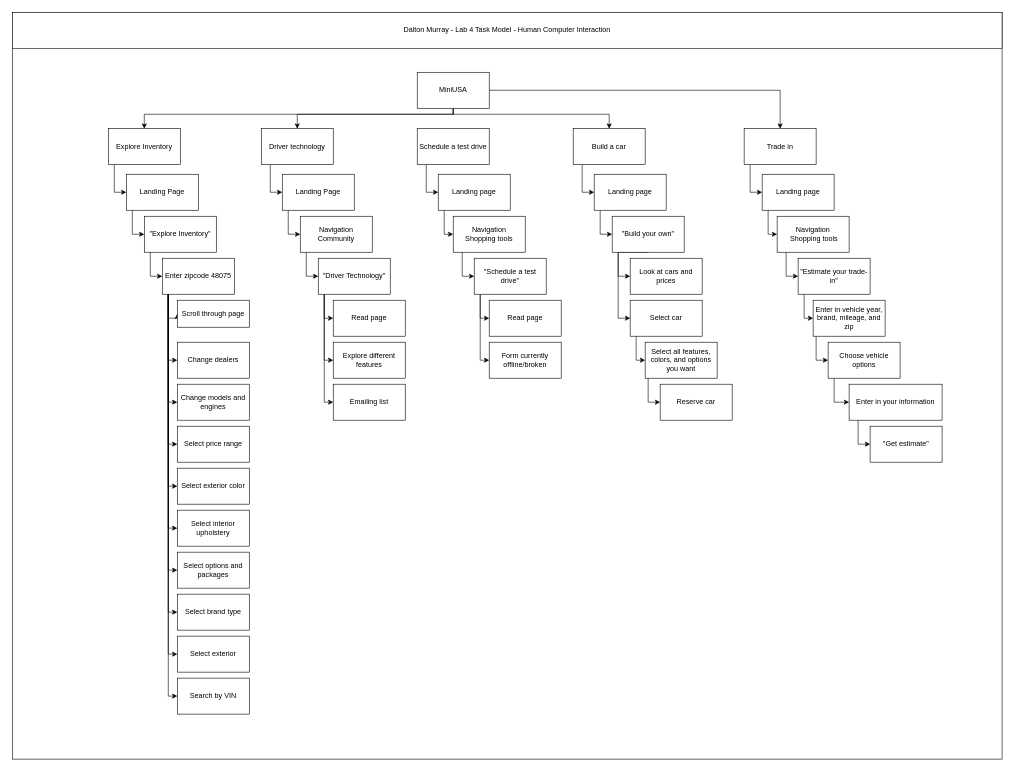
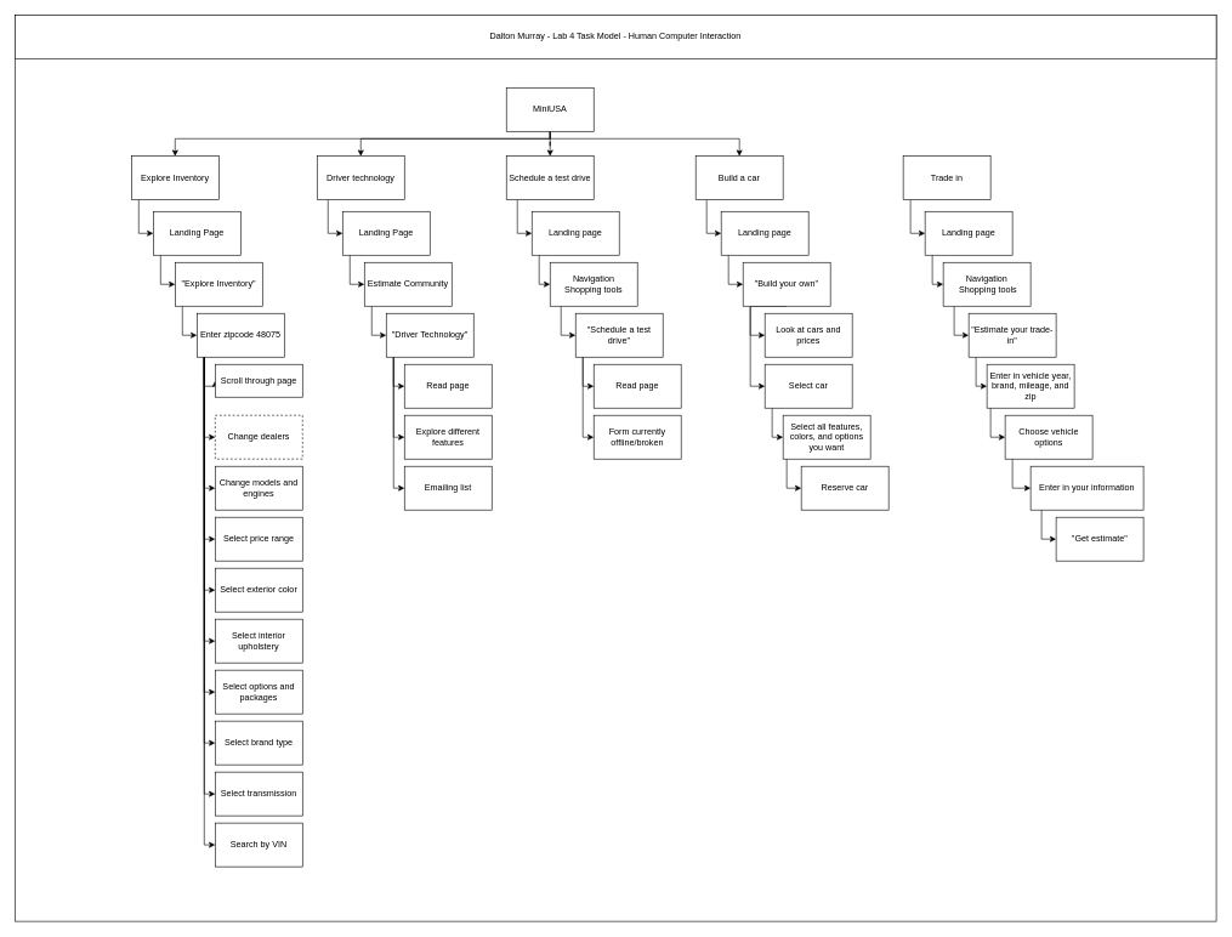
  <mxCell id="0" />
  <mxCell id="1" parent="0" />
  <mxCell id="2" value="" style="rounded=0;whiteSpace=wrap;html=1;" vertex="1" parent="1"><mxGeometry x="20" y="20" width="1650" height="1245" as="geometry" /></mxCell>
  <mxCell id="3" style="edgeStyle=orthogonalEdgeStyle;rounded=0;orthogonalLoop=1;jettySize=auto;html=1;entryX=0.5;entryY=0;entryDx=0;entryDy=0;" parent="1" source="7" target="9" edge="1"><mxGeometry relative="1" as="geometry"><Array as="points"><mxPoint x="755" y="190" /><mxPoint x="240" y="190" /></Array></mxGeometry></mxCell>
  <mxCell id="4" style="edgeStyle=orthogonalEdgeStyle;rounded=0;orthogonalLoop=1;jettySize=auto;html=1;entryX=0.5;entryY=0;entryDx=0;entryDy=0;" parent="1" source="7" target="36" edge="1"><mxGeometry relative="1" as="geometry"><Array as="points"><mxPoint x="755" y="190" /><mxPoint x="495" y="190" /></Array></mxGeometry></mxCell>
- <mxCell id="5" style="edgeStyle=orthogonalEdgeStyle;rounded=0;orthogonalLoop=1;jettySize=auto;html=1;" parent="1" source="7" target="73" edge="1"><mxGeometry relative="1" as="geometry" /></mxCell>
+ <mxCell id="5" style="edgeStyle=orthogonalEdgeStyle;rounded=0;orthogonalLoop=1;jettySize=auto;html=1;" parent="1" source="7" target="49" edge="1"><mxGeometry relative="1" as="geometry" /></mxCell>
  <mxCell id="6" style="edgeStyle=orthogonalEdgeStyle;rounded=0;orthogonalLoop=1;jettySize=auto;html=1;entryX=0.5;entryY=0;entryDx=0;entryDy=0;" edge="1" parent="1" source="7" target="60"><mxGeometry relative="1" as="geometry"><Array as="points"><mxPoint x="755" y="190" /><mxPoint x="1015" y="190" /></Array></mxGeometry></mxCell>
  <mxCell id="7" value="MiniUSA" style="rounded=0;whiteSpace=wrap;html=1;" parent="1" vertex="1"><mxGeometry x="695" y="120" width="120" height="60" as="geometry" /></mxCell>
  <mxCell id="8" style="edgeStyle=orthogonalEdgeStyle;rounded=0;orthogonalLoop=1;jettySize=auto;html=1;entryX=0;entryY=0.5;entryDx=0;entryDy=0;" parent="1" source="9" target="11" edge="1"><mxGeometry relative="1" as="geometry"><Array as="points"><mxPoint x="190" y="320" /></Array></mxGeometry></mxCell>
  <mxCell id="9" value="Explore Inventory" style="rounded=0;whiteSpace=wrap;html=1;" parent="1" vertex="1"><mxGeometry x="180" y="214" width="120" height="60" as="geometry" /></mxCell>
  <mxCell id="10" style="edgeStyle=orthogonalEdgeStyle;rounded=0;orthogonalLoop=1;jettySize=auto;html=1;entryX=0;entryY=0.5;entryDx=0;entryDy=0;" parent="1" source="11" target="13" edge="1"><mxGeometry relative="1" as="geometry"><Array as="points"><mxPoint x="220" y="390" /></Array></mxGeometry></mxCell>
  <mxCell id="11" value="Landing Page" style="rounded=0;whiteSpace=wrap;html=1;" parent="1" vertex="1"><mxGeometry x="210" y="290" width="120" height="60" as="geometry" /></mxCell>
  <mxCell id="12" style="edgeStyle=orthogonalEdgeStyle;rounded=0;orthogonalLoop=1;jettySize=auto;html=1;entryX=0;entryY=0.5;entryDx=0;entryDy=0;" parent="1" source="13" target="24" edge="1"><mxGeometry relative="1" as="geometry"><Array as="points"><mxPoint x="250" y="460" /></Array></mxGeometry></mxCell>
  <mxCell id="13" value="&quot;Explore Inventory&quot;" style="rounded=0;whiteSpace=wrap;html=1;" parent="1" vertex="1"><mxGeometry x="240" y="360" width="120" height="60" as="geometry" /></mxCell>
  <mxCell id="14" style="edgeStyle=orthogonalEdgeStyle;rounded=0;orthogonalLoop=1;jettySize=auto;html=1;entryX=0;entryY=0.5;entryDx=0;entryDy=0;" parent="1" source="24" target="25" edge="1"><mxGeometry relative="1" as="geometry"><Array as="points"><mxPoint x="280" y="530" /></Array></mxGeometry></mxCell>
  <mxCell id="15" style="edgeStyle=orthogonalEdgeStyle;rounded=0;orthogonalLoop=1;jettySize=auto;html=1;entryX=0;entryY=0.5;entryDx=0;entryDy=0;" parent="1" source="24" target="26" edge="1"><mxGeometry relative="1" as="geometry"><Array as="points"><mxPoint x="280" y="600" /></Array></mxGeometry></mxCell>
  <mxCell id="16" style="edgeStyle=orthogonalEdgeStyle;rounded=0;orthogonalLoop=1;jettySize=auto;html=1;entryX=0;entryY=0.5;entryDx=0;entryDy=0;" parent="1" source="24" target="27" edge="1"><mxGeometry relative="1" as="geometry"><Array as="points"><mxPoint x="280" y="670" /></Array></mxGeometry></mxCell>
  <mxCell id="17" style="edgeStyle=orthogonalEdgeStyle;rounded=0;orthogonalLoop=1;jettySize=auto;html=1;entryX=0;entryY=0.5;entryDx=0;entryDy=0;" parent="1" source="24" target="28" edge="1"><mxGeometry relative="1" as="geometry"><Array as="points"><mxPoint x="280" y="740" /></Array></mxGeometry></mxCell>
  <mxCell id="18" style="edgeStyle=orthogonalEdgeStyle;rounded=0;orthogonalLoop=1;jettySize=auto;html=1;entryX=0;entryY=0.5;entryDx=0;entryDy=0;" parent="1" source="24" target="29" edge="1"><mxGeometry relative="1" as="geometry"><Array as="points"><mxPoint x="280" y="810" /></Array></mxGeometry></mxCell>
  <mxCell id="19" style="edgeStyle=orthogonalEdgeStyle;rounded=0;orthogonalLoop=1;jettySize=auto;html=1;entryX=0;entryY=0.5;entryDx=0;entryDy=0;" parent="1" source="24" target="30" edge="1"><mxGeometry relative="1" as="geometry"><Array as="points"><mxPoint x="280" y="880" /></Array></mxGeometry></mxCell>
  <mxCell id="20" style="edgeStyle=orthogonalEdgeStyle;rounded=0;orthogonalLoop=1;jettySize=auto;html=1;entryX=0;entryY=0.5;entryDx=0;entryDy=0;" parent="1" source="24" target="31" edge="1"><mxGeometry relative="1" as="geometry"><Array as="points"><mxPoint x="280" y="950" /></Array></mxGeometry></mxCell>
  <mxCell id="21" style="edgeStyle=orthogonalEdgeStyle;rounded=0;orthogonalLoop=1;jettySize=auto;html=1;entryX=0;entryY=0.5;entryDx=0;entryDy=0;" parent="1" source="24" target="32" edge="1"><mxGeometry relative="1" as="geometry"><Array as="points"><mxPoint x="280" y="1020" /></Array></mxGeometry></mxCell>
  <mxCell id="22" style="edgeStyle=orthogonalEdgeStyle;rounded=0;orthogonalLoop=1;jettySize=auto;html=1;entryX=0;entryY=0.5;entryDx=0;entryDy=0;" parent="1" source="24" target="33" edge="1"><mxGeometry relative="1" as="geometry"><Array as="points"><mxPoint x="280" y="1090" /></Array></mxGeometry></mxCell>
  <mxCell id="23" style="edgeStyle=orthogonalEdgeStyle;rounded=0;orthogonalLoop=1;jettySize=auto;html=1;entryX=0;entryY=0.5;entryDx=0;entryDy=0;" parent="1" source="24" target="34" edge="1"><mxGeometry relative="1" as="geometry"><Array as="points"><mxPoint x="280" y="1160" /></Array></mxGeometry></mxCell>
  <mxCell id="24" value="Enter zipcode 48075" style="rounded=0;whiteSpace=wrap;html=1;" parent="1" vertex="1"><mxGeometry x="270" y="430" width="120" height="60" as="geometry" /></mxCell>
  <mxCell id="25" value="Scroll through page" style="rounded=0;whiteSpace=wrap;html=1;" parent="1" vertex="1"><mxGeometry x="295" y="500" width="120" height="45" as="geometry" /></mxCell>
- <mxCell id="26" value="Change dealers" style="rounded=0;whiteSpace=wrap;html=1;" parent="1" vertex="1"><mxGeometry x="295" y="570" width="120" height="60" as="geometry" /></mxCell>
+ <mxCell id="26" value="Change dealers" style="rounded=0;whiteSpace=wrap;html=1;dashed=1;" parent="1" vertex="1"><mxGeometry x="295" y="570" width="120" height="60" as="geometry" /></mxCell>
  <mxCell id="27" value="Change models and engines" style="rounded=0;whiteSpace=wrap;html=1;" parent="1" vertex="1"><mxGeometry x="295" y="640" width="120" height="60" as="geometry" /></mxCell>
  <mxCell id="28" value="Select price range" style="rounded=0;whiteSpace=wrap;html=1;" parent="1" vertex="1"><mxGeometry x="295" y="710" width="120" height="60" as="geometry" /></mxCell>
  <mxCell id="29" value="Select exterior color" style="rounded=0;whiteSpace=wrap;html=1;" parent="1" vertex="1"><mxGeometry x="295" y="780" width="120" height="60" as="geometry" /></mxCell>
  <mxCell id="30" value="Select interior upholstery" style="rounded=0;whiteSpace=wrap;html=1;" parent="1" vertex="1"><mxGeometry x="295" y="850" width="120" height="60" as="geometry" /></mxCell>
  <mxCell id="31" value="Select options and packages" style="rounded=0;whiteSpace=wrap;html=1;" parent="1" vertex="1"><mxGeometry x="295" y="920" width="120" height="60" as="geometry" /></mxCell>
  <mxCell id="32" value="Select brand type" style="rounded=0;whiteSpace=wrap;html=1;" parent="1" vertex="1"><mxGeometry x="295" y="990" width="120" height="60" as="geometry" /></mxCell>
- <mxCell id="33" value="Select exterior" style="rounded=0;whiteSpace=wrap;html=1;" parent="1" vertex="1"><mxGeometry x="295" y="1060" width="120" height="60" as="geometry" /></mxCell>
+ <mxCell id="33" value="Select transmission" style="rounded=0;whiteSpace=wrap;html=1;" parent="1" vertex="1"><mxGeometry x="295" y="1060" width="120" height="60" as="geometry" /></mxCell>
  <mxCell id="34" value="Search by VIN" style="rounded=0;whiteSpace=wrap;html=1;" parent="1" vertex="1"><mxGeometry x="295" y="1130" width="120" height="60" as="geometry" /></mxCell>
  <mxCell id="35" style="edgeStyle=orthogonalEdgeStyle;rounded=0;orthogonalLoop=1;jettySize=auto;html=1;entryX=0;entryY=0.5;entryDx=0;entryDy=0;" parent="1" source="36" target="38" edge="1"><mxGeometry relative="1" as="geometry"><Array as="points"><mxPoint x="450" y="320" /></Array></mxGeometry></mxCell>
  <mxCell id="36" value="Driver technology" style="rounded=0;whiteSpace=wrap;html=1;" parent="1" vertex="1"><mxGeometry x="435" y="214" width="120" height="60" as="geometry" /></mxCell>
  <mxCell id="37" style="edgeStyle=orthogonalEdgeStyle;rounded=0;orthogonalLoop=1;jettySize=auto;html=1;entryX=0;entryY=0.5;entryDx=0;entryDy=0;" parent="1" source="38" target="40" edge="1"><mxGeometry relative="1" as="geometry"><Array as="points"><mxPoint x="480" y="390" /></Array></mxGeometry></mxCell>
  <mxCell id="38" value="Landing Page" style="rounded=0;whiteSpace=wrap;html=1;" parent="1" vertex="1"><mxGeometry x="470" y="290" width="120" height="60" as="geometry" /></mxCell>
  <mxCell id="39" style="edgeStyle=orthogonalEdgeStyle;rounded=0;orthogonalLoop=1;jettySize=auto;html=1;entryX=0;entryY=0.5;entryDx=0;entryDy=0;" parent="1" source="40" target="44" edge="1"><mxGeometry relative="1" as="geometry"><Array as="points"><mxPoint x="510" y="460" /></Array></mxGeometry></mxCell>
- <mxCell id="40" value="Navigation Community" style="rounded=0;whiteSpace=wrap;html=1;" parent="1" vertex="1"><mxGeometry x="500" y="360" width="120" height="60" as="geometry" /></mxCell>
+ <mxCell id="40" value="Estimate Community" style="rounded=0;whiteSpace=wrap;html=1;" parent="1" vertex="1"><mxGeometry x="500" y="360" width="120" height="60" as="geometry" /></mxCell>
  <mxCell id="41" style="edgeStyle=orthogonalEdgeStyle;rounded=0;orthogonalLoop=1;jettySize=auto;html=1;entryX=0;entryY=0.5;entryDx=0;entryDy=0;" parent="1" source="44" target="45" edge="1"><mxGeometry relative="1" as="geometry"><Array as="points"><mxPoint x="540" y="530" /></Array></mxGeometry></mxCell>
  <mxCell id="42" style="edgeStyle=orthogonalEdgeStyle;rounded=0;orthogonalLoop=1;jettySize=auto;html=1;entryX=0;entryY=0.5;entryDx=0;entryDy=0;" parent="1" source="44" target="46" edge="1"><mxGeometry relative="1" as="geometry"><Array as="points"><mxPoint x="540" y="600" /></Array></mxGeometry></mxCell>
  <mxCell id="43" style="edgeStyle=orthogonalEdgeStyle;rounded=0;orthogonalLoop=1;jettySize=auto;html=1;entryX=0;entryY=0.5;entryDx=0;entryDy=0;" parent="1" source="44" target="47" edge="1"><mxGeometry relative="1" as="geometry"><Array as="points"><mxPoint x="540" y="670" /></Array></mxGeometry></mxCell>
  <mxCell id="44" value="&quot;Driver Technology&quot;" style="rounded=0;whiteSpace=wrap;html=1;" parent="1" vertex="1"><mxGeometry x="530" y="430" width="120" height="60" as="geometry" /></mxCell>
  <mxCell id="45" value="Read page" style="rounded=0;whiteSpace=wrap;html=1;" parent="1" vertex="1"><mxGeometry x="555" y="500" width="120" height="60" as="geometry" /></mxCell>
  <mxCell id="46" value="Explore different features" style="rounded=0;whiteSpace=wrap;html=1;" parent="1" vertex="1"><mxGeometry x="555" y="570" width="120" height="60" as="geometry" /></mxCell>
  <mxCell id="47" value="Emailing list" style="rounded=0;whiteSpace=wrap;html=1;" parent="1" vertex="1"><mxGeometry x="555" y="640" width="120" height="60" as="geometry" /></mxCell>
  <mxCell id="48" style="edgeStyle=orthogonalEdgeStyle;rounded=0;orthogonalLoop=1;jettySize=auto;html=1;entryX=0;entryY=0.5;entryDx=0;entryDy=0;" parent="1" source="49" target="51" edge="1"><mxGeometry relative="1" as="geometry"><Array as="points"><mxPoint x="710" y="320" /></Array></mxGeometry></mxCell>
  <mxCell id="49" value="Schedule a test drive" style="rounded=0;whiteSpace=wrap;html=1;" parent="1" vertex="1"><mxGeometry x="695" y="214" width="120" height="60" as="geometry" /></mxCell>
  <mxCell id="50" style="edgeStyle=orthogonalEdgeStyle;rounded=0;orthogonalLoop=1;jettySize=auto;html=1;entryX=0;entryY=0.5;entryDx=0;entryDy=0;" parent="1" source="51" target="53" edge="1"><mxGeometry relative="1" as="geometry"><Array as="points"><mxPoint x="740" y="390" /></Array></mxGeometry></mxCell>
  <mxCell id="51" value="Landing page" style="rounded=0;whiteSpace=wrap;html=1;" parent="1" vertex="1"><mxGeometry x="730" y="290" width="120" height="60" as="geometry" /></mxCell>
  <mxCell id="52" style="edgeStyle=orthogonalEdgeStyle;rounded=0;orthogonalLoop=1;jettySize=auto;html=1;entryX=0;entryY=0.5;entryDx=0;entryDy=0;" parent="1" source="53" target="56" edge="1"><mxGeometry relative="1" as="geometry"><Array as="points"><mxPoint x="770" y="460" /><mxPoint x="770" y="460" /></Array></mxGeometry></mxCell>
  <mxCell id="53" value="Navigation&lt;br&gt;Shopping tools" style="rounded=0;whiteSpace=wrap;html=1;" parent="1" vertex="1"><mxGeometry x="755" y="360" width="120" height="60" as="geometry" /></mxCell>
  <mxCell id="54" style="edgeStyle=orthogonalEdgeStyle;rounded=0;orthogonalLoop=1;jettySize=auto;html=1;entryX=0;entryY=0.5;entryDx=0;entryDy=0;" parent="1" source="56" target="57" edge="1"><mxGeometry relative="1" as="geometry"><Array as="points"><mxPoint x="800" y="530" /></Array></mxGeometry></mxCell>
  <mxCell id="55" style="edgeStyle=orthogonalEdgeStyle;rounded=0;orthogonalLoop=1;jettySize=auto;html=1;entryX=0;entryY=0.5;entryDx=0;entryDy=0;" parent="1" source="56" target="58" edge="1"><mxGeometry relative="1" as="geometry"><Array as="points"><mxPoint x="800" y="600" /></Array></mxGeometry></mxCell>
  <mxCell id="56" value="&quot;Schedule a test drive&quot;" style="rounded=0;whiteSpace=wrap;html=1;" parent="1" vertex="1"><mxGeometry x="790" y="430" width="120" height="60" as="geometry" /></mxCell>
  <mxCell id="57" value="Read page" style="rounded=0;whiteSpace=wrap;html=1;" parent="1" vertex="1"><mxGeometry x="815" y="500" width="120" height="60" as="geometry" /></mxCell>
  <mxCell id="58" value="Form currently offline/broken" style="rounded=0;whiteSpace=wrap;html=1;" parent="1" vertex="1"><mxGeometry x="815" y="570" width="120" height="60" as="geometry" /></mxCell>
  <mxCell id="59" style="edgeStyle=orthogonalEdgeStyle;rounded=0;orthogonalLoop=1;jettySize=auto;html=1;entryX=0;entryY=0.5;entryDx=0;entryDy=0;" parent="1" source="60" target="62" edge="1"><mxGeometry relative="1" as="geometry"><Array as="points"><mxPoint x="970" y="320" /></Array></mxGeometry></mxCell>
  <mxCell id="60" value="Build a car" style="rounded=0;whiteSpace=wrap;html=1;" parent="1" vertex="1"><mxGeometry x="955" y="214" width="120" height="60" as="geometry" /></mxCell>
  <mxCell id="61" style="edgeStyle=orthogonalEdgeStyle;rounded=0;orthogonalLoop=1;jettySize=auto;html=1;entryX=0;entryY=0.5;entryDx=0;entryDy=0;" parent="1" source="62" target="65" edge="1"><mxGeometry relative="1" as="geometry"><Array as="points"><mxPoint x="1000" y="390" /></Array></mxGeometry></mxCell>
  <mxCell id="62" value="Landing page" style="rounded=0;whiteSpace=wrap;html=1;" parent="1" vertex="1"><mxGeometry x="990" y="290" width="120" height="60" as="geometry" /></mxCell>
  <mxCell id="63" style="edgeStyle=orthogonalEdgeStyle;rounded=0;orthogonalLoop=1;jettySize=auto;html=1;entryX=0;entryY=0.5;entryDx=0;entryDy=0;" edge="1" parent="1" target="66"><mxGeometry relative="1" as="geometry"><mxPoint x="1080" y="420" as="sourcePoint" /><Array as="points"><mxPoint x="1030" y="420" /><mxPoint x="1030" y="460" /></Array></mxGeometry></mxCell>
  <mxCell id="64" style="edgeStyle=orthogonalEdgeStyle;rounded=0;orthogonalLoop=1;jettySize=auto;html=1;entryX=0;entryY=0.5;entryDx=0;entryDy=0;" edge="1" parent="1" source="65" target="68"><mxGeometry relative="1" as="geometry"><Array as="points"><mxPoint x="1030" y="530" /></Array></mxGeometry></mxCell>
  <mxCell id="65" value="&quot;Build your own&quot;" style="rounded=0;whiteSpace=wrap;html=1;" parent="1" vertex="1"><mxGeometry x="1020" y="360" width="120" height="60" as="geometry" /></mxCell>
  <mxCell id="66" value="Look at cars and prices" style="rounded=0;whiteSpace=wrap;html=1;" vertex="1" parent="1"><mxGeometry x="1050" y="430" width="120" height="60" as="geometry" /></mxCell>
  <mxCell id="67" style="edgeStyle=orthogonalEdgeStyle;rounded=0;orthogonalLoop=1;jettySize=auto;html=1;entryX=0;entryY=0.5;entryDx=0;entryDy=0;" edge="1" parent="1" source="68" target="70"><mxGeometry relative="1" as="geometry"><Array as="points"><mxPoint x="1060" y="600" /></Array></mxGeometry></mxCell>
  <mxCell id="68" value="Select car" style="rounded=0;whiteSpace=wrap;html=1;" vertex="1" parent="1"><mxGeometry x="1050" y="500" width="120" height="60" as="geometry" /></mxCell>
  <mxCell id="69" style="edgeStyle=orthogonalEdgeStyle;rounded=0;orthogonalLoop=1;jettySize=auto;html=1;entryX=0;entryY=0.5;entryDx=0;entryDy=0;" edge="1" parent="1" source="70" target="71"><mxGeometry relative="1" as="geometry"><Array as="points"><mxPoint x="1080" y="670" /></Array></mxGeometry></mxCell>
  <mxCell id="70" value="Select all features, colors, and options you want" style="rounded=0;whiteSpace=wrap;html=1;" vertex="1" parent="1"><mxGeometry x="1075" y="570" width="120" height="60" as="geometry" /></mxCell>
  <mxCell id="71" value="Reserve car" style="rounded=0;whiteSpace=wrap;html=1;" vertex="1" parent="1"><mxGeometry x="1100" y="640" width="120" height="60" as="geometry" /></mxCell>
  <mxCell id="72" style="edgeStyle=orthogonalEdgeStyle;rounded=0;orthogonalLoop=1;jettySize=auto;html=1;entryX=0;entryY=0.5;entryDx=0;entryDy=0;" edge="1" parent="1" source="73" target="75"><mxGeometry relative="1" as="geometry"><Array as="points"><mxPoint x="1250" y="320" /></Array></mxGeometry></mxCell>
  <mxCell id="73" value="Trade in" style="rounded=0;whiteSpace=wrap;html=1;" vertex="1" parent="1"><mxGeometry x="1240" y="214" width="120" height="60" as="geometry" /></mxCell>
  <mxCell id="74" style="edgeStyle=orthogonalEdgeStyle;rounded=0;orthogonalLoop=1;jettySize=auto;html=1;entryX=0;entryY=0.5;entryDx=0;entryDy=0;" edge="1" parent="1" source="75" target="77"><mxGeometry relative="1" as="geometry"><Array as="points"><mxPoint x="1280" y="390" /></Array></mxGeometry></mxCell>
  <mxCell id="75" value="Landing page" style="rounded=0;whiteSpace=wrap;html=1;" vertex="1" parent="1"><mxGeometry x="1270" y="290" width="120" height="60" as="geometry" /></mxCell>
  <mxCell id="76" style="edgeStyle=orthogonalEdgeStyle;rounded=0;orthogonalLoop=1;jettySize=auto;html=1;entryX=0;entryY=0.5;entryDx=0;entryDy=0;" edge="1" parent="1" source="77" target="79"><mxGeometry relative="1" as="geometry"><Array as="points"><mxPoint x="1310" y="460" /></Array></mxGeometry></mxCell>
  <mxCell id="77" value="Navigation&lt;br&gt;&amp;nbsp;Shopping tools" style="rounded=0;whiteSpace=wrap;html=1;" vertex="1" parent="1"><mxGeometry x="1295" y="360" width="120" height="60" as="geometry" /></mxCell>
  <mxCell id="78" style="edgeStyle=orthogonalEdgeStyle;rounded=0;orthogonalLoop=1;jettySize=auto;html=1;entryX=0;entryY=0.5;entryDx=0;entryDy=0;" edge="1" parent="1" source="79" target="81"><mxGeometry relative="1" as="geometry"><Array as="points"><mxPoint x="1340" y="530" /></Array></mxGeometry></mxCell>
  <mxCell id="79" value="&quot;Estimate your trade-in&quot;" style="rounded=0;whiteSpace=wrap;html=1;" vertex="1" parent="1"><mxGeometry x="1330" y="430" width="120" height="60" as="geometry" /></mxCell>
  <mxCell id="80" style="edgeStyle=orthogonalEdgeStyle;rounded=0;orthogonalLoop=1;jettySize=auto;html=1;entryX=0;entryY=0.5;entryDx=0;entryDy=0;" edge="1" parent="1" source="81" target="83"><mxGeometry relative="1" as="geometry"><Array as="points"><mxPoint x="1360" y="600" /></Array></mxGeometry></mxCell>
  <mxCell id="81" value="Enter in vehicle year, brand, mileage, and zip" style="rounded=0;whiteSpace=wrap;html=1;" vertex="1" parent="1"><mxGeometry x="1355" y="500" width="120" height="60" as="geometry" /></mxCell>
  <mxCell id="82" style="edgeStyle=orthogonalEdgeStyle;rounded=0;orthogonalLoop=1;jettySize=auto;html=1;entryX=0;entryY=0.5;entryDx=0;entryDy=0;" edge="1" parent="1" source="83" target="85"><mxGeometry relative="1" as="geometry"><Array as="points"><mxPoint x="1390" y="670" /></Array></mxGeometry></mxCell>
  <mxCell id="83" value="Choose vehicle options" style="rounded=0;whiteSpace=wrap;html=1;" vertex="1" parent="1"><mxGeometry x="1380" y="570" width="120" height="60" as="geometry" /></mxCell>
  <mxCell id="84" style="edgeStyle=orthogonalEdgeStyle;rounded=0;orthogonalLoop=1;jettySize=auto;html=1;entryX=0;entryY=0.5;entryDx=0;entryDy=0;" edge="1" parent="1" source="85" target="86"><mxGeometry relative="1" as="geometry"><Array as="points"><mxPoint x="1430" y="740" /></Array></mxGeometry></mxCell>
  <mxCell id="85" value="Enter in your information" style="rounded=0;whiteSpace=wrap;html=1;" vertex="1" parent="1"><mxGeometry x="1415" y="640" width="155" height="60" as="geometry" /></mxCell>
  <mxCell id="86" value="&quot;Get estimate&quot;" style="rounded=0;whiteSpace=wrap;html=1;" vertex="1" parent="1"><mxGeometry x="1450" y="710" width="120" height="60" as="geometry" /></mxCell>
  <mxCell id="87" value="Dalton Murray - Lab 4 Task Model - Human Computer Interaction" style="rounded=0;whiteSpace=wrap;html=1;" vertex="1" parent="1"><mxGeometry x="20" y="20" width="1650" height="60" as="geometry" /></mxCell>
